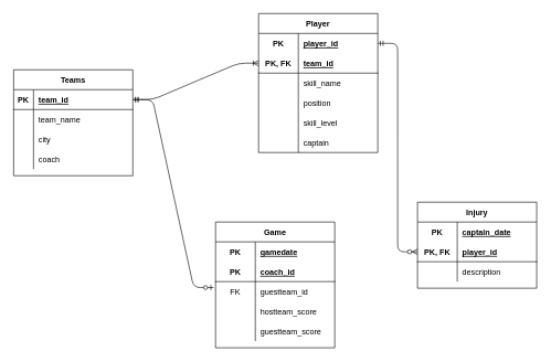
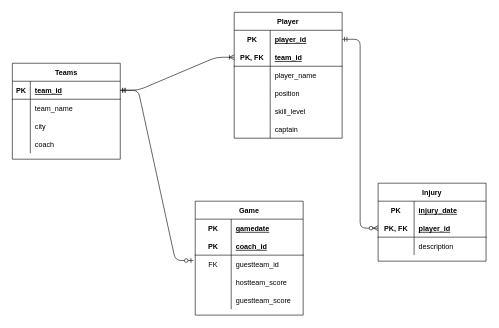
  <mxCell id="0" />
  <mxCell id="1" parent="0" />
  <mxCell id="2" value="Player" style="shape=table;startSize=30;container=1;collapsible=1;childLayout=tableLayout;fixedRows=1;rowLines=0;fontStyle=1;align=center;resizeLast=1;" parent="1" vertex="1"><mxGeometry x="390" y="20" width="180" height="210" as="geometry" /></mxCell>
  <mxCell id="3" value="" style="shape=partialRectangle;collapsible=0;dropTarget=0;pointerEvents=0;fillColor=none;top=0;left=0;bottom=0;right=0;points=[[0,0.5],[1,0.5]];portConstraint=eastwest;" parent="2" vertex="1"><mxGeometry y="30" width="180" height="30" as="geometry" /></mxCell>
  <mxCell id="4" value="PK" style="shape=partialRectangle;connectable=0;fillColor=none;top=0;left=0;bottom=0;right=0;fontStyle=1;overflow=hidden;" parent="3" vertex="1"><mxGeometry width="60" height="30" as="geometry" /></mxCell>
  <mxCell id="5" value="player_id" style="shape=partialRectangle;connectable=0;fillColor=none;top=0;left=0;bottom=0;right=0;align=left;spacingLeft=6;fontStyle=5;overflow=hidden;" parent="3" vertex="1"><mxGeometry x="60" width="120" height="30" as="geometry" /></mxCell>
  <mxCell id="6" value="" style="shape=partialRectangle;collapsible=0;dropTarget=0;pointerEvents=0;fillColor=none;top=0;left=0;bottom=1;right=0;points=[[0,0.5],[1,0.5]];portConstraint=eastwest;" parent="2" vertex="1"><mxGeometry y="60" width="180" height="30" as="geometry" /></mxCell>
  <mxCell id="7" value="PK, FK" style="shape=partialRectangle;connectable=0;fillColor=none;top=0;left=0;bottom=0;right=0;fontStyle=1;overflow=hidden;" parent="6" vertex="1"><mxGeometry width="60" height="30" as="geometry" /></mxCell>
  <mxCell id="8" value="team_id" style="shape=partialRectangle;connectable=0;fillColor=none;top=0;left=0;bottom=0;right=0;align=left;spacingLeft=6;fontStyle=5;overflow=hidden;" parent="6" vertex="1"><mxGeometry x="60" width="120" height="30" as="geometry" /></mxCell>
  <mxCell id="9" value="" style="shape=partialRectangle;collapsible=0;dropTarget=0;pointerEvents=0;fillColor=none;top=0;left=0;bottom=0;right=0;points=[[0,0.5],[1,0.5]];portConstraint=eastwest;" parent="2" vertex="1"><mxGeometry y="90" width="180" height="30" as="geometry" /></mxCell>
  <mxCell id="10" value="" style="shape=partialRectangle;connectable=0;fillColor=none;top=0;left=0;bottom=0;right=0;editable=1;overflow=hidden;" parent="9" vertex="1"><mxGeometry width="60" height="30" as="geometry" /></mxCell>
- <mxCell id="11" value="skill_name" style="shape=partialRectangle;connectable=0;fillColor=none;top=0;left=0;bottom=0;right=0;align=left;spacingLeft=6;overflow=hidden;" parent="9" vertex="1"><mxGeometry x="60" width="120" height="30" as="geometry" /></mxCell>
+ <mxCell id="11" value="player_name" style="shape=partialRectangle;connectable=0;fillColor=none;top=0;left=0;bottom=0;right=0;align=left;spacingLeft=6;overflow=hidden;" parent="9" vertex="1"><mxGeometry x="60" width="120" height="30" as="geometry" /></mxCell>
  <mxCell id="12" value="" style="shape=partialRectangle;collapsible=0;dropTarget=0;pointerEvents=0;fillColor=none;top=0;left=0;bottom=0;right=0;points=[[0,0.5],[1,0.5]];portConstraint=eastwest;" parent="2" vertex="1"><mxGeometry y="120" width="180" height="30" as="geometry" /></mxCell>
  <mxCell id="13" value="" style="shape=partialRectangle;connectable=0;fillColor=none;top=0;left=0;bottom=0;right=0;editable=1;overflow=hidden;" parent="12" vertex="1"><mxGeometry width="60" height="30" as="geometry" /></mxCell>
  <mxCell id="14" value="position" style="shape=partialRectangle;connectable=0;fillColor=none;top=0;left=0;bottom=0;right=0;align=left;spacingLeft=6;overflow=hidden;" parent="12" vertex="1"><mxGeometry x="60" width="120" height="30" as="geometry" /></mxCell>
  <mxCell id="15" value="" style="shape=partialRectangle;collapsible=0;dropTarget=0;pointerEvents=0;fillColor=none;top=0;left=0;bottom=0;right=0;points=[[0,0.5],[1,0.5]];portConstraint=eastwest;" parent="2" vertex="1"><mxGeometry y="150" width="180" height="30" as="geometry" /></mxCell>
  <mxCell id="16" value="" style="shape=partialRectangle;connectable=0;fillColor=none;top=0;left=0;bottom=0;right=0;editable=1;overflow=hidden;" parent="15" vertex="1"><mxGeometry width="60" height="30" as="geometry" /></mxCell>
  <mxCell id="17" value="skill_level" style="shape=partialRectangle;connectable=0;fillColor=none;top=0;left=0;bottom=0;right=0;align=left;spacingLeft=6;overflow=hidden;" parent="15" vertex="1"><mxGeometry x="60" width="120" height="30" as="geometry" /></mxCell>
  <mxCell id="18" value="" style="shape=partialRectangle;collapsible=0;dropTarget=0;pointerEvents=0;fillColor=none;top=0;left=0;bottom=0;right=0;points=[[0,0.5],[1,0.5]];portConstraint=eastwest;" parent="2" vertex="1"><mxGeometry y="180" width="180" height="30" as="geometry" /></mxCell>
  <mxCell id="19" value="" style="shape=partialRectangle;connectable=0;fillColor=none;top=0;left=0;bottom=0;right=0;editable=1;overflow=hidden;" parent="18" vertex="1"><mxGeometry width="60" height="30" as="geometry" /></mxCell>
  <mxCell id="20" value="captain" style="shape=partialRectangle;connectable=0;fillColor=none;top=0;left=0;bottom=0;right=0;align=left;spacingLeft=6;overflow=hidden;" parent="18" vertex="1"><mxGeometry x="60" width="120" height="30" as="geometry" /></mxCell>
  <mxCell id="21" value="" style="edgeStyle=entityRelationEdgeStyle;fontSize=12;html=1;endArrow=ERoneToMany;startArrow=ERmandOne;exitX=1;exitY=0.5;exitDx=0;exitDy=0;entryX=0;entryY=0.5;entryDx=0;entryDy=0;" parent="1" source="23" target="6" edge="1"><mxGeometry width="100" height="100" relative="1" as="geometry"><mxPoint x="270" y="135" as="sourcePoint" /><mxPoint x="370" y="35" as="targetPoint" /></mxGeometry></mxCell>
  <mxCell id="22" value="Teams" style="shape=table;startSize=30;container=1;collapsible=1;childLayout=tableLayout;fixedRows=1;rowLines=0;fontStyle=1;align=center;resizeLast=1;" parent="1" vertex="1"><mxGeometry x="20" y="105" width="180" height="160" as="geometry" /></mxCell>
  <mxCell id="23" value="" style="shape=partialRectangle;collapsible=0;dropTarget=0;pointerEvents=0;fillColor=none;top=0;left=0;bottom=1;right=0;points=[[0,0.5],[1,0.5]];portConstraint=eastwest;" parent="22" vertex="1"><mxGeometry y="30" width="180" height="30" as="geometry" /></mxCell>
  <mxCell id="24" value="PK" style="shape=partialRectangle;connectable=0;fillColor=none;top=0;left=0;bottom=0;right=0;fontStyle=1;overflow=hidden;" parent="23" vertex="1"><mxGeometry width="30" height="30" as="geometry" /></mxCell>
  <mxCell id="25" value="team_id" style="shape=partialRectangle;connectable=0;fillColor=none;top=0;left=0;bottom=0;right=0;align=left;spacingLeft=6;fontStyle=5;overflow=hidden;" parent="23" vertex="1"><mxGeometry x="30" width="150" height="30" as="geometry" /></mxCell>
  <mxCell id="26" value="" style="shape=partialRectangle;collapsible=0;dropTarget=0;pointerEvents=0;fillColor=none;top=0;left=0;bottom=0;right=0;points=[[0,0.5],[1,0.5]];portConstraint=eastwest;" parent="22" vertex="1"><mxGeometry y="60" width="180" height="30" as="geometry" /></mxCell>
  <mxCell id="27" value="" style="shape=partialRectangle;connectable=0;fillColor=none;top=0;left=0;bottom=0;right=0;editable=1;overflow=hidden;" parent="26" vertex="1"><mxGeometry width="30" height="30" as="geometry" /></mxCell>
  <mxCell id="28" value="team_name" style="shape=partialRectangle;connectable=0;fillColor=none;top=0;left=0;bottom=0;right=0;align=left;spacingLeft=6;overflow=hidden;" parent="26" vertex="1"><mxGeometry x="30" width="150" height="30" as="geometry" /></mxCell>
  <mxCell id="29" value="" style="shape=partialRectangle;collapsible=0;dropTarget=0;pointerEvents=0;fillColor=none;top=0;left=0;bottom=0;right=0;points=[[0,0.5],[1,0.5]];portConstraint=eastwest;" parent="22" vertex="1"><mxGeometry y="90" width="180" height="30" as="geometry" /></mxCell>
  <mxCell id="30" value="" style="shape=partialRectangle;connectable=0;fillColor=none;top=0;left=0;bottom=0;right=0;editable=1;overflow=hidden;" parent="29" vertex="1"><mxGeometry width="30" height="30" as="geometry" /></mxCell>
  <mxCell id="31" value="city" style="shape=partialRectangle;connectable=0;fillColor=none;top=0;left=0;bottom=0;right=0;align=left;spacingLeft=6;overflow=hidden;" parent="29" vertex="1"><mxGeometry x="30" width="150" height="30" as="geometry" /></mxCell>
  <mxCell id="32" value="" style="shape=partialRectangle;collapsible=0;dropTarget=0;pointerEvents=0;fillColor=none;top=0;left=0;bottom=0;right=0;points=[[0,0.5],[1,0.5]];portConstraint=eastwest;" parent="22" vertex="1"><mxGeometry y="120" width="180" height="30" as="geometry" /></mxCell>
  <mxCell id="33" value="" style="shape=partialRectangle;connectable=0;fillColor=none;top=0;left=0;bottom=0;right=0;editable=1;overflow=hidden;" parent="32" vertex="1"><mxGeometry width="30" height="30" as="geometry" /></mxCell>
  <mxCell id="34" value="coach" style="shape=partialRectangle;connectable=0;fillColor=none;top=0;left=0;bottom=0;right=0;align=left;spacingLeft=6;overflow=hidden;" parent="32" vertex="1"><mxGeometry x="30" width="150" height="30" as="geometry" /></mxCell>
  <mxCell id="35" value="" style="edgeStyle=entityRelationEdgeStyle;fontSize=12;html=1;endArrow=ERzeroToOne;startArrow=ERmandOne;exitX=1;exitY=0.5;exitDx=0;exitDy=0;entryX=-0.017;entryY=0.3;entryDx=0;entryDy=0;entryPerimeter=0;" edge="1" parent="1" source="23" target="54"><mxGeometry width="100" height="100" relative="1" as="geometry"><mxPoint x="260" y="285" as="sourcePoint" /><mxPoint x="360" y="185" as="targetPoint" /></mxGeometry></mxCell>
  <mxCell id="36" value="" style="edgeStyle=entityRelationEdgeStyle;fontSize=12;html=1;endArrow=ERzeroToMany;startArrow=ERmandOne;exitX=1;exitY=0.5;exitDx=0;exitDy=0;entryX=0;entryY=0.5;entryDx=0;entryDy=0;" edge="1" parent="1" source="3" target="41"><mxGeometry width="100" height="100" relative="1" as="geometry"><mxPoint x="660" y="235" as="sourcePoint" /><mxPoint x="760" y="135" as="targetPoint" /></mxGeometry></mxCell>
  <mxCell id="37" value="Injury" style="shape=table;startSize=30;container=1;collapsible=1;childLayout=tableLayout;fixedRows=1;rowLines=0;fontStyle=1;align=center;resizeLast=1;" vertex="1" parent="1"><mxGeometry x="630" y="305" width="180" height="130" as="geometry" /></mxCell>
  <mxCell id="38" value="" style="shape=partialRectangle;collapsible=0;dropTarget=0;pointerEvents=0;fillColor=none;top=0;left=0;bottom=0;right=0;points=[[0,0.5],[1,0.5]];portConstraint=eastwest;" vertex="1" parent="37"><mxGeometry y="30" width="180" height="30" as="geometry" /></mxCell>
  <mxCell id="39" value="PK" style="shape=partialRectangle;connectable=0;fillColor=none;top=0;left=0;bottom=0;right=0;fontStyle=1;overflow=hidden;" vertex="1" parent="38"><mxGeometry width="60" height="30" as="geometry" /></mxCell>
- <mxCell id="40" value="captain_date" style="shape=partialRectangle;connectable=0;fillColor=none;top=0;left=0;bottom=0;right=0;align=left;spacingLeft=6;fontStyle=5;overflow=hidden;" vertex="1" parent="38"><mxGeometry x="60" width="120" height="30" as="geometry" /></mxCell>
+ <mxCell id="40" value="injury_date" style="shape=partialRectangle;connectable=0;fillColor=none;top=0;left=0;bottom=0;right=0;align=left;spacingLeft=6;fontStyle=5;overflow=hidden;" vertex="1" parent="38"><mxGeometry x="60" width="120" height="30" as="geometry" /></mxCell>
  <mxCell id="41" value="" style="shape=partialRectangle;collapsible=0;dropTarget=0;pointerEvents=0;fillColor=none;top=0;left=0;bottom=1;right=0;points=[[0,0.5],[1,0.5]];portConstraint=eastwest;" vertex="1" parent="37"><mxGeometry y="60" width="180" height="30" as="geometry" /></mxCell>
  <mxCell id="42" value="PK, FK" style="shape=partialRectangle;connectable=0;fillColor=none;top=0;left=0;bottom=0;right=0;fontStyle=1;overflow=hidden;" vertex="1" parent="41"><mxGeometry width="60" height="30" as="geometry" /></mxCell>
  <mxCell id="43" value="player_id" style="shape=partialRectangle;connectable=0;fillColor=none;top=0;left=0;bottom=0;right=0;align=left;spacingLeft=6;fontStyle=5;overflow=hidden;" vertex="1" parent="41"><mxGeometry x="60" width="120" height="30" as="geometry" /></mxCell>
  <mxCell id="44" value="" style="shape=partialRectangle;collapsible=0;dropTarget=0;pointerEvents=0;fillColor=none;top=0;left=0;bottom=0;right=0;points=[[0,0.5],[1,0.5]];portConstraint=eastwest;" vertex="1" parent="37"><mxGeometry y="90" width="180" height="30" as="geometry" /></mxCell>
  <mxCell id="45" value="" style="shape=partialRectangle;connectable=0;fillColor=none;top=0;left=0;bottom=0;right=0;editable=1;overflow=hidden;" vertex="1" parent="44"><mxGeometry width="60" height="30" as="geometry" /></mxCell>
  <mxCell id="46" value="description" style="shape=partialRectangle;connectable=0;fillColor=none;top=0;left=0;bottom=0;right=0;align=left;spacingLeft=6;overflow=hidden;" vertex="1" parent="44"><mxGeometry x="60" width="120" height="30" as="geometry" /></mxCell>
  <mxCell id="47" value="Game" style="shape=table;startSize=30;container=1;collapsible=1;childLayout=tableLayout;fixedRows=1;rowLines=0;fontStyle=1;align=center;resizeLast=1;" parent="1" vertex="1"><mxGeometry x="325" y="335" width="180" height="190" as="geometry" /></mxCell>
  <mxCell id="48" value="" style="shape=partialRectangle;collapsible=0;dropTarget=0;pointerEvents=0;fillColor=none;top=0;left=0;bottom=0;right=0;points=[[0,0.5],[1,0.5]];portConstraint=eastwest;" parent="47" vertex="1"><mxGeometry y="30" width="180" height="30" as="geometry" /></mxCell>
  <mxCell id="49" value="PK" style="shape=partialRectangle;connectable=0;fillColor=none;top=0;left=0;bottom=0;right=0;fontStyle=1;overflow=hidden;" parent="48" vertex="1"><mxGeometry width="60" height="30" as="geometry" /></mxCell>
  <mxCell id="50" value="gamedate" style="shape=partialRectangle;connectable=0;fillColor=none;top=0;left=0;bottom=0;right=0;align=left;spacingLeft=6;fontStyle=5;overflow=hidden;" parent="48" vertex="1"><mxGeometry x="60" width="120" height="30" as="geometry" /></mxCell>
  <mxCell id="51" value="" style="shape=partialRectangle;collapsible=0;dropTarget=0;pointerEvents=0;fillColor=none;top=0;left=0;bottom=1;right=0;points=[[0,0.5],[1,0.5]];portConstraint=eastwest;" parent="47" vertex="1"><mxGeometry y="60" width="180" height="30" as="geometry" /></mxCell>
  <mxCell id="52" value="PK" style="shape=partialRectangle;connectable=0;fillColor=none;top=0;left=0;bottom=0;right=0;fontStyle=1;overflow=hidden;" parent="51" vertex="1"><mxGeometry width="60" height="30" as="geometry" /></mxCell>
  <mxCell id="53" value="coach_id" style="shape=partialRectangle;connectable=0;fillColor=none;top=0;left=0;bottom=0;right=0;align=left;spacingLeft=6;fontStyle=5;overflow=hidden;" parent="51" vertex="1"><mxGeometry x="60" width="120" height="30" as="geometry" /></mxCell>
  <mxCell id="54" value="" style="shape=partialRectangle;collapsible=0;dropTarget=0;pointerEvents=0;fillColor=none;top=0;left=0;bottom=0;right=0;points=[[0,0.5],[1,0.5]];portConstraint=eastwest;" parent="47" vertex="1"><mxGeometry y="90" width="180" height="30" as="geometry" /></mxCell>
  <mxCell id="55" value="FK" style="shape=partialRectangle;connectable=0;fillColor=none;top=0;left=0;bottom=0;right=0;editable=1;overflow=hidden;" parent="54" vertex="1"><mxGeometry width="60" height="30" as="geometry" /></mxCell>
  <mxCell id="56" value="guestteam_id" style="shape=partialRectangle;connectable=0;fillColor=none;top=0;left=0;bottom=0;right=0;align=left;spacingLeft=6;overflow=hidden;" parent="54" vertex="1"><mxGeometry x="60" width="120" height="30" as="geometry" /></mxCell>
  <mxCell id="57" value="" style="shape=partialRectangle;collapsible=0;dropTarget=0;pointerEvents=0;fillColor=none;top=0;left=0;bottom=0;right=0;points=[[0,0.5],[1,0.5]];portConstraint=eastwest;" parent="47" vertex="1"><mxGeometry y="120" width="180" height="30" as="geometry" /></mxCell>
  <mxCell id="58" value="" style="shape=partialRectangle;connectable=0;fillColor=none;top=0;left=0;bottom=0;right=0;editable=1;overflow=hidden;" parent="57" vertex="1"><mxGeometry width="60" height="30" as="geometry" /></mxCell>
  <mxCell id="59" value="hostteam_score" style="shape=partialRectangle;connectable=0;fillColor=none;top=0;left=0;bottom=0;right=0;align=left;spacingLeft=6;overflow=hidden;" parent="57" vertex="1"><mxGeometry x="60" width="120" height="30" as="geometry" /></mxCell>
  <mxCell id="60" value="" style="shape=partialRectangle;collapsible=0;dropTarget=0;pointerEvents=0;fillColor=none;top=0;left=0;bottom=0;right=0;points=[[0,0.5],[1,0.5]];portConstraint=eastwest;" vertex="1" parent="47"><mxGeometry y="150" width="180" height="30" as="geometry" /></mxCell>
  <mxCell id="61" value="" style="shape=partialRectangle;connectable=0;fillColor=none;top=0;left=0;bottom=0;right=0;editable=1;overflow=hidden;" vertex="1" parent="60"><mxGeometry width="60" height="30" as="geometry" /></mxCell>
  <mxCell id="62" value="guestteam_score" style="shape=partialRectangle;connectable=0;fillColor=none;top=0;left=0;bottom=0;right=0;align=left;spacingLeft=6;overflow=hidden;" vertex="1" parent="60"><mxGeometry x="60" width="120" height="30" as="geometry" /></mxCell>
